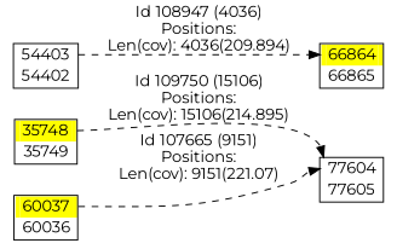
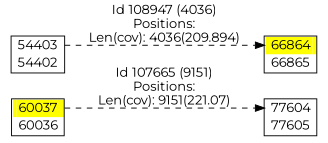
  digraph {
    fontname=Montserrat
    rankdir=LR
    node [color=black fontname=Montserrat penwidth=1.8 shape=plaintext]
    edge [color=black fontname=Montserrat headport=port_77604_in style=dashed]
-   n1 [label=<<TABLE BORDER="1" CELLSPACING="0" > <TR><TD BORDER="0" PORT = "port_35748_in" color="yellow" bgcolor="yellow" ></TD><TD BORDER="0" color="yellow" bgcolor="yellow" >35748</TD><TD BORDER="0" PORT = "port_35748_out" color="yellow" bgcolor="yellow" ></TD></TR> <TR><TD BORDER="0" PORT = "port_35749_out" color="white" bgcolor="white" ></TD><TD BORDER="0" color="white" bgcolor="white" >35749</TD><TD BORDER="0" PORT = "port_35749_in" color="white" bgcolor="white" ></TD></TR> </TABLE>>]
    n2 [label=<<TABLE BORDER="1" CELLSPACING="0" > <TR><TD BORDER="0" PORT = "port_77604_in" color="white" bgcolor="white" ></TD><TD BORDER="0" color="white" bgcolor="white" >77604</TD><TD BORDER="0" PORT = "port_77604_out" color="white" bgcolor="white" ></TD></TR> <TR><TD BORDER="0" PORT = "port_77605_out" color="white" bgcolor="white" ></TD><TD BORDER="0" color="white" bgcolor="white" >77605</TD><TD BORDER="0" PORT = "port_77605_in" color="white" bgcolor="white" ></TD></TR> </TABLE>>]
    n3 [label=<<TABLE BORDER="1" CELLSPACING="0" > <TR><TD BORDER="0" PORT = "port_54403_in" color="white" bgcolor="white" ></TD><TD BORDER="0" color="white" bgcolor="white" >54403</TD><TD BORDER="0" PORT = "port_54403_out" color="white" bgcolor="white" ></TD></TR> <TR><TD BORDER="0" PORT = "port_54402_out" color="white" bgcolor="white" ></TD><TD BORDER="0" color="white" bgcolor="white" >54402</TD><TD BORDER="0" PORT = "port_54402_in" color="white" bgcolor="white" ></TD></TR> </TABLE>>]
    n4 [label=<<TABLE BORDER="1" CELLSPACING="0" > <TR><TD BORDER="0" PORT = "port_66864_in" color="yellow" bgcolor="yellow" ></TD><TD BORDER="0" color="yellow" bgcolor="yellow" >66864</TD><TD BORDER="0" PORT = "port_66864_out" color="yellow" bgcolor="yellow" ></TD></TR> <TR><TD BORDER="0" PORT = "port_66865_out" color="white" bgcolor="white" ></TD><TD BORDER="0" color="white" bgcolor="white" >66865</TD><TD BORDER="0" PORT = "port_66865_in" color="white" bgcolor="white" ></TD></TR> </TABLE>>]
    n5 [label=<<TABLE BORDER="1" CELLSPACING="0" > <TR><TD BORDER="0" PORT = "port_60037_in" color="yellow" bgcolor="yellow" ></TD><TD BORDER="0" color="yellow" bgcolor="yellow" >60037</TD><TD BORDER="0" PORT = "port_60037_out" color="yellow" bgcolor="yellow" ></TD></TR> <TR><TD BORDER="0" PORT = "port_60036_out" color="white" bgcolor="white" ></TD><TD BORDER="0" color="white" bgcolor="white" >60036</TD><TD BORDER="0" PORT = "port_60036_in" color="white" bgcolor="white" ></TD></TR> </TABLE>>]
-   n1 -> n2 [label="Id 109750 (15106)\nPositions:\nLen(cov): 15106(214.895)" tailport=port_35748_out]
    n3 -> n4 [headport=port_66864_in label="Id 108947 (4036)\nPositions:\nLen(cov): 4036(209.894)" tailport=port_54403_out]
    n5 -> n2 [label="Id 107665 (9151)\nPositions:\nLen(cov): 9151(221.07)" tailport=port_60037_out]
  }
